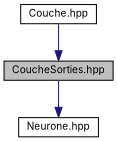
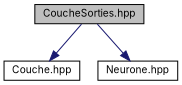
  digraph {
    fontname=Inter
    node [color=black fillcolor=white fontname=Inter fontsize=10 shape=record style=filled]
    edge [color=midnightblue fontname=Inter fontsize=10 labelfontname=Helvetica labelfontsize=10 style=solid]
    n1 [fillcolor=grey75 fontcolor=black height=0.2 label="CoucheSorties.hpp" width=0.4]
    n2 [height=0.2 label="Couche.hpp" width=0.4]
    n3 [height=0.2 label="Neurone.hpp" width=0.4]
-   n2 -> n1
+   n1 -> n2
    n1 -> n3
  }
